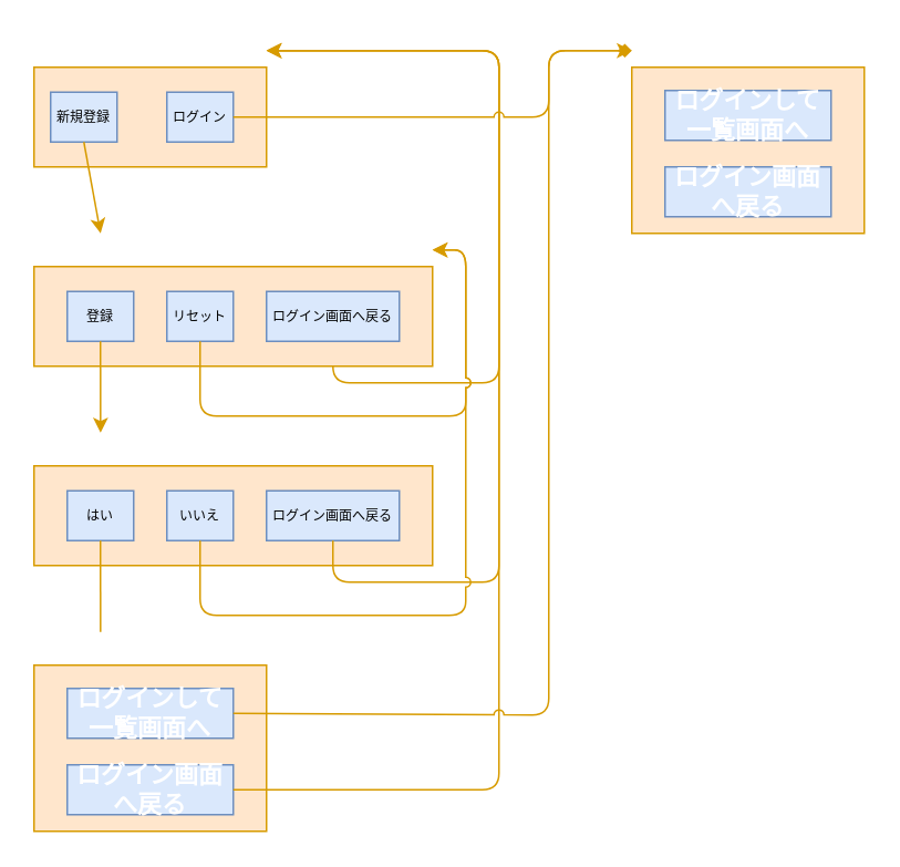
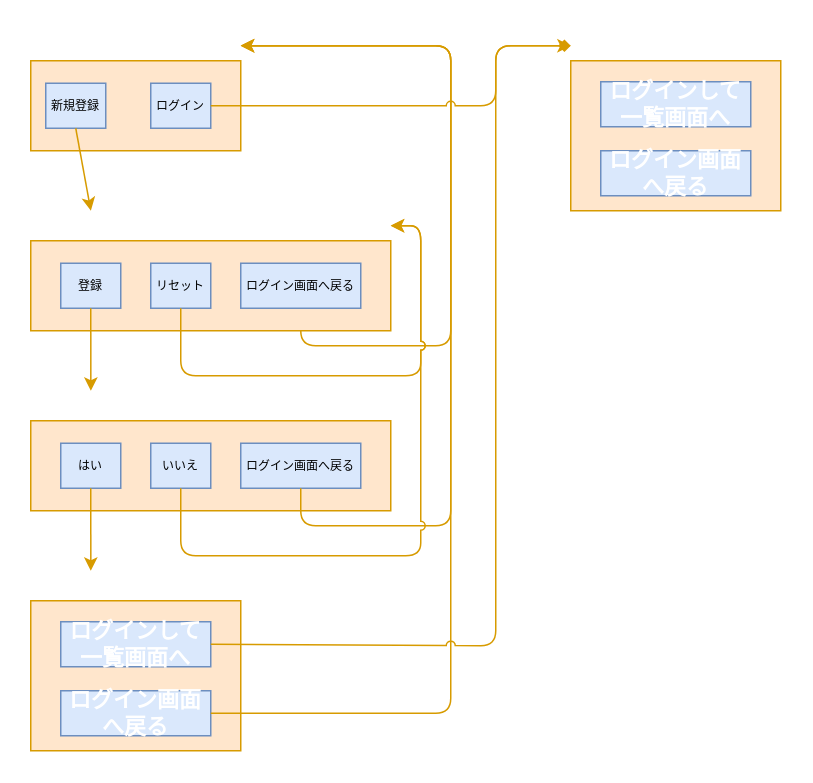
  <mxCell id="0" />
  <mxCell id="1" parent="0" />
  <mxCell id="2" value="" style="endArrow=classic;html=1;fontColor=#000000;edgeStyle=orthogonalEdgeStyle;fillColor=#ffe6cc;strokeColor=#d79b00;exitX=0.5;exitY=1;exitDx=0;exitDy=0;entryX=1;entryY=0.5;entryDx=0;entryDy=0;startArrow=none;jumpStyle=arc;" parent="1" source="13" target="4" edge="1"><mxGeometry width="50" height="50" relative="1" as="geometry"><mxPoint x="280" y="410.03" as="sourcePoint" /><mxPoint x="379.68" y="181.38" as="targetPoint" /><Array as="points"><mxPoint x="200" y="230" /><mxPoint x="300" y="230" /><mxPoint x="300" y="30" /></Array></mxGeometry></mxCell>
  <mxCell id="3" value="" style="group" parent="1" vertex="1" connectable="0"><mxGeometry x="20" y="20" width="140" height="80" as="geometry" /></mxCell>
  <mxCell id="4" value="ログイン画面" style="text;html=1;strokeColor=none;fillColor=none;align=left;verticalAlign=middle;whiteSpace=wrap;rounded=0;fontSize=8;fontColor=#FFFFFF;fontStyle=1;container=0;" parent="3" vertex="1"><mxGeometry width="140" height="20" as="geometry" /></mxCell>
  <mxCell id="5" value="" style="rounded=0;whiteSpace=wrap;html=1;fontSize=8;fillColor=#ffe6cc;strokeColor=#d79b00;container=0;" parent="3" vertex="1"><mxGeometry y="20" width="140" height="60" as="geometry" /></mxCell>
  <mxCell id="6" value="新規登録" style="whiteSpace=wrap;html=1;fillColor=#dae8fc;strokeColor=#6c8ebf;fontColor=#000000;fontSize=8;container=0;" parent="3" vertex="1"><mxGeometry x="10" y="35" width="40" height="30" as="geometry" /></mxCell>
  <mxCell id="7" value="ログイン" style="whiteSpace=wrap;html=1;fillColor=#dae8fc;strokeColor=#6c8ebf;fontColor=#000000;fontSize=8;container=0;" parent="3" vertex="1"><mxGeometry x="80" y="35" width="40" height="30" as="geometry" /></mxCell>
  <mxCell id="8" value="" style="group" parent="1" vertex="1" connectable="0"><mxGeometry x="20" y="140" width="240" height="80" as="geometry" /></mxCell>
  <mxCell id="9" value="ユーザー登録画面" style="text;html=1;strokeColor=none;fillColor=none;align=left;verticalAlign=middle;whiteSpace=wrap;rounded=0;fontSize=8;fontColor=#FFFFFF;fontStyle=1;container=0;" parent="8" vertex="1"><mxGeometry width="240" height="20" as="geometry" /></mxCell>
  <mxCell id="10" value="" style="rounded=0;whiteSpace=wrap;html=1;fontSize=8;fillColor=#ffe6cc;strokeColor=#d79b00;container=0;" parent="8" vertex="1"><mxGeometry y="20" width="240" height="60" as="geometry" /></mxCell>
  <mxCell id="11" value="登録" style="whiteSpace=wrap;html=1;fillColor=#dae8fc;strokeColor=#6c8ebf;fontColor=#000000;fontSize=8;container=0;" parent="8" vertex="1"><mxGeometry x="20" y="35" width="40" height="30" as="geometry" /></mxCell>
  <mxCell id="12" value="リセット" style="whiteSpace=wrap;html=1;fillColor=#dae8fc;strokeColor=#6c8ebf;fontColor=#000000;fontSize=8;container=0;" parent="8" vertex="1"><mxGeometry x="80" y="35" width="40" height="30" as="geometry" /></mxCell>
  <mxCell id="13" value="ログイン画面へ戻る" style="whiteSpace=wrap;html=1;fillColor=#dae8fc;strokeColor=#6c8ebf;fontColor=#000000;fontSize=8;" parent="8" vertex="1"><mxGeometry x="140" y="35" width="80" height="30" as="geometry" /></mxCell>
  <mxCell id="14" value="" style="endArrow=classic;html=1;fontColor=#000000;edgeStyle=orthogonalEdgeStyle;fillColor=#ffe6cc;strokeColor=#d79b00;exitX=0.5;exitY=1;exitDx=0;exitDy=0;entryX=1;entryY=0.5;entryDx=0;entryDy=0;startArrow=none;jumpStyle=arc;" edge="1" parent="8" source="12" target="9"><mxGeometry width="50" height="50" relative="1" as="geometry"><mxPoint x="110" y="195" as="sourcePoint" /><mxPoint x="130" y="20" as="targetPoint" /><Array as="points"><mxPoint x="100" y="110" /><mxPoint x="260" y="110" /><mxPoint x="260" y="10" /></Array></mxGeometry></mxCell>
  <mxCell id="15" value="" style="group" parent="1" vertex="1" connectable="0"><mxGeometry x="20" y="260" width="240" height="80" as="geometry" /></mxCell>
  <mxCell id="16" value="ユーザー登録確認画面" style="text;html=1;strokeColor=none;fillColor=none;align=left;verticalAlign=middle;whiteSpace=wrap;rounded=0;fontSize=8;fontColor=#FFFFFF;fontStyle=1;container=0;" parent="15" vertex="1"><mxGeometry width="240" height="20" as="geometry" /></mxCell>
  <mxCell id="17" value="" style="rounded=0;whiteSpace=wrap;html=1;fontSize=8;fillColor=#ffe6cc;strokeColor=#d79b00;container=0;" parent="15" vertex="1"><mxGeometry y="20" width="240" height="60" as="geometry" /></mxCell>
  <mxCell id="18" value="はい" style="whiteSpace=wrap;html=1;fillColor=#dae8fc;strokeColor=#6c8ebf;fontColor=#000000;fontSize=8;container=0;" parent="15" vertex="1"><mxGeometry x="20" y="35" width="40" height="30" as="geometry" /></mxCell>
  <mxCell id="19" value="いいえ" style="whiteSpace=wrap;html=1;fillColor=#dae8fc;strokeColor=#6c8ebf;fontColor=#000000;fontSize=8;container=0;" parent="15" vertex="1"><mxGeometry x="80" y="35" width="40" height="30" as="geometry" /></mxCell>
  <mxCell id="20" value="ログイン画面へ戻る" style="whiteSpace=wrap;html=1;fillColor=#dae8fc;strokeColor=#6c8ebf;fontColor=#000000;fontSize=8;" parent="15" vertex="1"><mxGeometry x="140" y="35" width="80" height="30" as="geometry" /></mxCell>
  <mxCell id="21" value="" style="group" parent="1" vertex="1" connectable="0"><mxGeometry x="20" y="380" width="140" height="120" as="geometry" /></mxCell>
  <mxCell id="22" value="ユーザー登録完了画面" style="text;html=1;strokeColor=none;fillColor=none;align=left;verticalAlign=middle;whiteSpace=wrap;rounded=0;fontSize=8;fontColor=#FFFFFF;fontStyle=1;container=0;" parent="21" vertex="1"><mxGeometry width="140" height="20" as="geometry" /></mxCell>
  <mxCell id="23" value="" style="rounded=0;whiteSpace=wrap;html=1;fontSize=8;fillColor=#ffe6cc;strokeColor=#d79b00;container=0;" parent="21" vertex="1"><mxGeometry y="20" width="140" height="100" as="geometry" /></mxCell>
  <mxCell id="24" value="&lt;p style=&quot;margin-top: 0pt; margin-bottom: 0pt; margin-left: 0in; text-indent: 0in;&quot;&gt;&lt;span style=&quot;font-size:11.0pt;font-family:&lt;br/&gt;游ゴシック;mso-ascii-font-family:Calibri;mso-fareast-font-family:游ゴシック;mso-bidi-font-family:&lt;br/&gt;+mn-cs;mso-ascii-theme-font:minor-latin;mso-fareast-theme-font:minor-fareast;&lt;br/&gt;mso-bidi-theme-font:minor-bidi;color:white;mso-color-index:14;language:ja;&lt;br/&gt;text-combine:letters;font-weight:bold;mso-style-textfill-type:solid;mso-style-textfill-fill-themecolor:&lt;br/&gt;light1;mso-style-textfill-fill-color:white;mso-style-textfill-fill-alpha:100.0%&quot;&gt;ログインして一覧画面へ&lt;/span&gt;&lt;/p&gt;" style="whiteSpace=wrap;html=1;fillColor=#dae8fc;strokeColor=#6c8ebf;fontColor=#000000;fontSize=8;" parent="21" vertex="1"><mxGeometry x="20" y="34" width="100" height="30" as="geometry" /></mxCell>
  <mxCell id="25" value="&lt;p style=&quot;margin-top: 0pt; margin-bottom: 0pt; margin-left: 0in; text-indent: 0in;&quot;&gt;&lt;span style=&quot;font-size:11.0pt;font-family:&lt;br/&gt;游ゴシック;mso-ascii-font-family:Calibri;mso-fareast-font-family:游ゴシック;mso-bidi-font-family:&lt;br/&gt;+mn-cs;mso-ascii-theme-font:minor-latin;mso-fareast-theme-font:minor-fareast;&lt;br/&gt;mso-bidi-theme-font:minor-bidi;color:white;mso-color-index:14;language:ja;&lt;br/&gt;text-combine:letters;font-weight:bold;mso-style-textfill-type:solid;mso-style-textfill-fill-themecolor:&lt;br/&gt;light1;mso-style-textfill-fill-color:white;mso-style-textfill-fill-alpha:100.0%&quot;&gt;ログイン画面へ戻る&lt;/span&gt;&lt;/p&gt;" style="whiteSpace=wrap;html=1;fillColor=#dae8fc;strokeColor=#6c8ebf;fontColor=#000000;fontSize=8;" parent="21" vertex="1"><mxGeometry x="20" y="80" width="100" height="30" as="geometry" /></mxCell>
  <mxCell id="26" value="" style="endArrow=classic;html=1;fontSize=8;fontColor=#FFFFFF;fillColor=#ffe6cc;strokeColor=#d79b00;exitX=0.5;exitY=1;exitDx=0;exitDy=0;entryX=0.167;entryY=0;entryDx=0;entryDy=0;entryPerimeter=0;" parent="1" source="6" target="9" edge="1"><mxGeometry width="50" height="50" relative="1" as="geometry"><mxPoint x="140" y="120" as="sourcePoint" /><mxPoint x="60" y="130" as="targetPoint" /></mxGeometry></mxCell>
  <mxCell id="27" value="" style="endArrow=classic;html=1;fontSize=8;fontColor=#FFFFFF;fillColor=#ffe6cc;strokeColor=#d79b00;exitX=0.5;exitY=1;exitDx=0;exitDy=0;entryX=0.167;entryY=0;entryDx=0;entryDy=0;entryPerimeter=0;" parent="1" source="11" target="16" edge="1"><mxGeometry width="50" height="50" relative="1" as="geometry"><mxPoint x="80" y="220" as="sourcePoint" /><mxPoint x="60" y="250" as="targetPoint" /></mxGeometry></mxCell>
- <mxCell id="28" value="" style="endArrow=none;html=1;fontSize=8;fontColor=#FFFFFF;fillColor=#ffe6cc;strokeColor=#d79b00;exitX=0.5;exitY=1;exitDx=0;exitDy=0;entryX=0.286;entryY=0;entryDx=0;entryDy=0;entryPerimeter=0;" parent="1" source="18" target="22" edge="1"><mxGeometry width="50" height="50" relative="1" as="geometry"><mxPoint x="89.79" y="360" as="sourcePoint" /><mxPoint x="70" y="370" as="targetPoint" /></mxGeometry></mxCell>
+ <mxCell id="28" value="" style="endArrow=classic;html=1;fontSize=8;fontColor=#FFFFFF;fillColor=#ffe6cc;strokeColor=#d79b00;exitX=0.5;exitY=1;exitDx=0;exitDy=0;entryX=0.286;entryY=0;entryDx=0;entryDy=0;entryPerimeter=0;" parent="1" source="18" target="22" edge="1"><mxGeometry width="50" height="50" relative="1" as="geometry"><mxPoint x="89.79" y="360" as="sourcePoint" /><mxPoint x="70" y="370" as="targetPoint" /></mxGeometry></mxCell>
  <mxCell id="29" value="" style="endArrow=classic;html=1;fontColor=#000000;edgeStyle=orthogonalEdgeStyle;fillColor=#ffe6cc;strokeColor=#d79b00;exitX=0.5;exitY=1;exitDx=0;exitDy=0;entryX=1;entryY=0.5;entryDx=0;entryDy=0;startArrow=none;" parent="1" source="20" target="4" edge="1"><mxGeometry width="50" height="50" relative="1" as="geometry"><mxPoint x="320" y="370" as="sourcePoint" /><mxPoint x="280" y="195" as="targetPoint" /><Array as="points"><mxPoint x="200" y="350" /><mxPoint x="300" y="350" /><mxPoint x="300" y="30" /></Array></mxGeometry></mxCell>
  <mxCell id="30" value="" style="endArrow=classic;html=1;fontColor=#000000;edgeStyle=orthogonalEdgeStyle;fillColor=#ffe6cc;strokeColor=#d79b00;exitX=1;exitY=0.5;exitDx=0;exitDy=0;entryX=1;entryY=0.5;entryDx=0;entryDy=0;startArrow=none;" parent="1" source="25" target="4" edge="1"><mxGeometry width="50" height="50" relative="1" as="geometry"><mxPoint x="240" y="405" as="sourcePoint" /><mxPoint x="200" y="110" as="targetPoint" /><Array as="points"><mxPoint x="300" y="475" /><mxPoint x="300" y="30" /></Array></mxGeometry></mxCell>
  <mxCell id="31" value="" style="group" parent="1" vertex="1" connectable="0"><mxGeometry x="380" y="20" width="140" height="120" as="geometry" /></mxCell>
  <mxCell id="32" value="ＴＯＰ画面" style="text;html=1;strokeColor=none;fillColor=none;align=left;verticalAlign=middle;whiteSpace=wrap;rounded=0;fontSize=8;fontColor=#FFFFFF;fontStyle=1;container=0;" parent="31" vertex="1"><mxGeometry width="140" height="20" as="geometry" /></mxCell>
  <mxCell id="33" value="" style="rounded=0;whiteSpace=wrap;html=1;fontSize=8;fillColor=#ffe6cc;strokeColor=#d79b00;container=0;" parent="31" vertex="1"><mxGeometry y="20" width="140" height="100" as="geometry" /></mxCell>
  <mxCell id="34" value="&lt;p style=&quot;margin-top: 0pt; margin-bottom: 0pt; margin-left: 0in; text-indent: 0in;&quot;&gt;&lt;span style=&quot;font-size:11.0pt;font-family:&lt;br/&gt;游ゴシック;mso-ascii-font-family:Calibri;mso-fareast-font-family:游ゴシック;mso-bidi-font-family:&lt;br/&gt;+mn-cs;mso-ascii-theme-font:minor-latin;mso-fareast-theme-font:minor-fareast;&lt;br/&gt;mso-bidi-theme-font:minor-bidi;color:white;mso-color-index:14;language:ja;&lt;br/&gt;text-combine:letters;font-weight:bold;mso-style-textfill-type:solid;mso-style-textfill-fill-themecolor:&lt;br/&gt;light1;mso-style-textfill-fill-color:white;mso-style-textfill-fill-alpha:100.0%&quot;&gt;ログインして一覧画面へ&lt;/span&gt;&lt;/p&gt;" style="whiteSpace=wrap;html=1;fillColor=#dae8fc;strokeColor=#6c8ebf;fontColor=#000000;fontSize=8;" parent="31" vertex="1"><mxGeometry x="20" y="34" width="100" height="30" as="geometry" /></mxCell>
  <mxCell id="35" value="&lt;p style=&quot;margin-top: 0pt; margin-bottom: 0pt; margin-left: 0in; text-indent: 0in;&quot;&gt;&lt;span style=&quot;font-size:11.0pt;font-family:&lt;br/&gt;游ゴシック;mso-ascii-font-family:Calibri;mso-fareast-font-family:游ゴシック;mso-bidi-font-family:&lt;br/&gt;+mn-cs;mso-ascii-theme-font:minor-latin;mso-fareast-theme-font:minor-fareast;&lt;br/&gt;mso-bidi-theme-font:minor-bidi;color:white;mso-color-index:14;language:ja;&lt;br/&gt;text-combine:letters;font-weight:bold;mso-style-textfill-type:solid;mso-style-textfill-fill-themecolor:&lt;br/&gt;light1;mso-style-textfill-fill-color:white;mso-style-textfill-fill-alpha:100.0%&quot;&gt;ログイン画面へ戻る&lt;/span&gt;&lt;/p&gt;" style="whiteSpace=wrap;html=1;fillColor=#dae8fc;strokeColor=#6c8ebf;fontColor=#000000;fontSize=8;" parent="31" vertex="1"><mxGeometry x="20" y="80" width="100" height="30" as="geometry" /></mxCell>
  <mxCell id="36" value="" style="endArrow=classic;html=1;fontColor=#000000;edgeStyle=orthogonalEdgeStyle;fillColor=#ffe6cc;strokeColor=#d79b00;entryX=0;entryY=0.5;entryDx=0;entryDy=0;startArrow=none;exitX=1;exitY=0.5;exitDx=0;exitDy=0;rounded=1;jumpStyle=arc;" parent="1" source="24" target="32" edge="1"><mxGeometry width="50" height="50" relative="1" as="geometry"><mxPoint x="150" y="430" as="sourcePoint" /><mxPoint x="230" y="70" as="targetPoint" /><Array as="points"><mxPoint x="140" y="430" /><mxPoint x="330" y="430" /><mxPoint x="330" y="30" /></Array></mxGeometry></mxCell>
  <mxCell id="37" value="" style="endArrow=diamond;html=1;fontColor=#000000;edgeStyle=orthogonalEdgeStyle;fillColor=#ffe6cc;strokeColor=#d79b00;startArrow=none;exitX=1;exitY=0.5;exitDx=0;exitDy=0;entryX=0;entryY=0.5;entryDx=0;entryDy=0;noJump=0;jumpStyle=arc;" parent="1" source="7" target="32" edge="1"><mxGeometry width="50" height="50" relative="1" as="geometry"><mxPoint x="190" y="80" as="sourcePoint" /><mxPoint x="330" as="targetPoint" y="0" /><Array as="points"><mxPoint x="330" y="70" /><mxPoint x="330" y="30" /></Array></mxGeometry></mxCell>
  <mxCell id="38" value="" style="endArrow=classic;html=1;fontColor=#000000;edgeStyle=orthogonalEdgeStyle;fillColor=#ffe6cc;strokeColor=#d79b00;exitX=0.5;exitY=1;exitDx=0;exitDy=0;entryX=1;entryY=0.5;entryDx=0;entryDy=0;startArrow=none;jumpStyle=arc;" edge="1" parent="1" source="19" target="9"><mxGeometry width="50" height="50" relative="1" as="geometry"><mxPoint x="170" y="495" as="sourcePoint" /><mxPoint x="190" y="50" as="targetPoint" /><Array as="points"><mxPoint x="120" y="370" /><mxPoint x="280" y="370" /><mxPoint x="280" y="150" /></Array></mxGeometry></mxCell>
